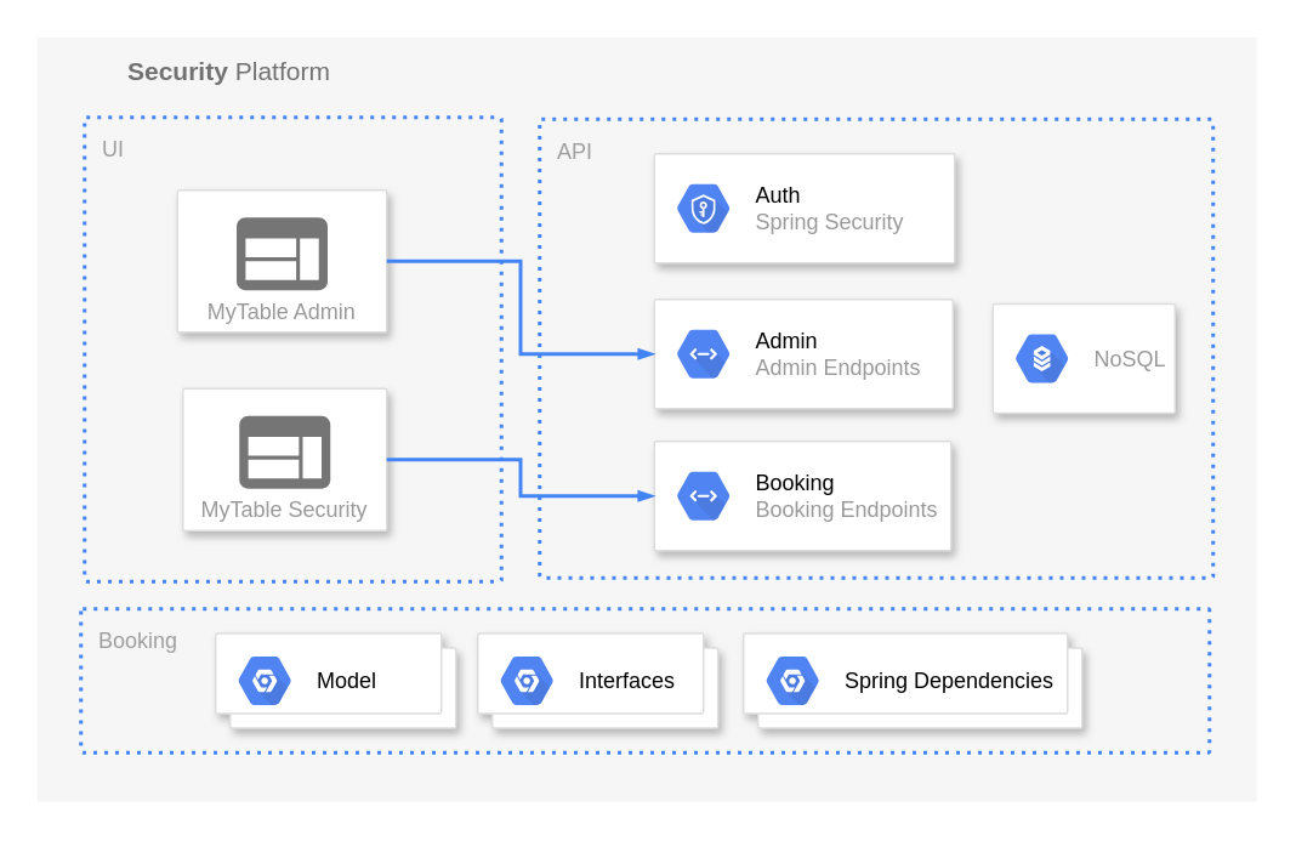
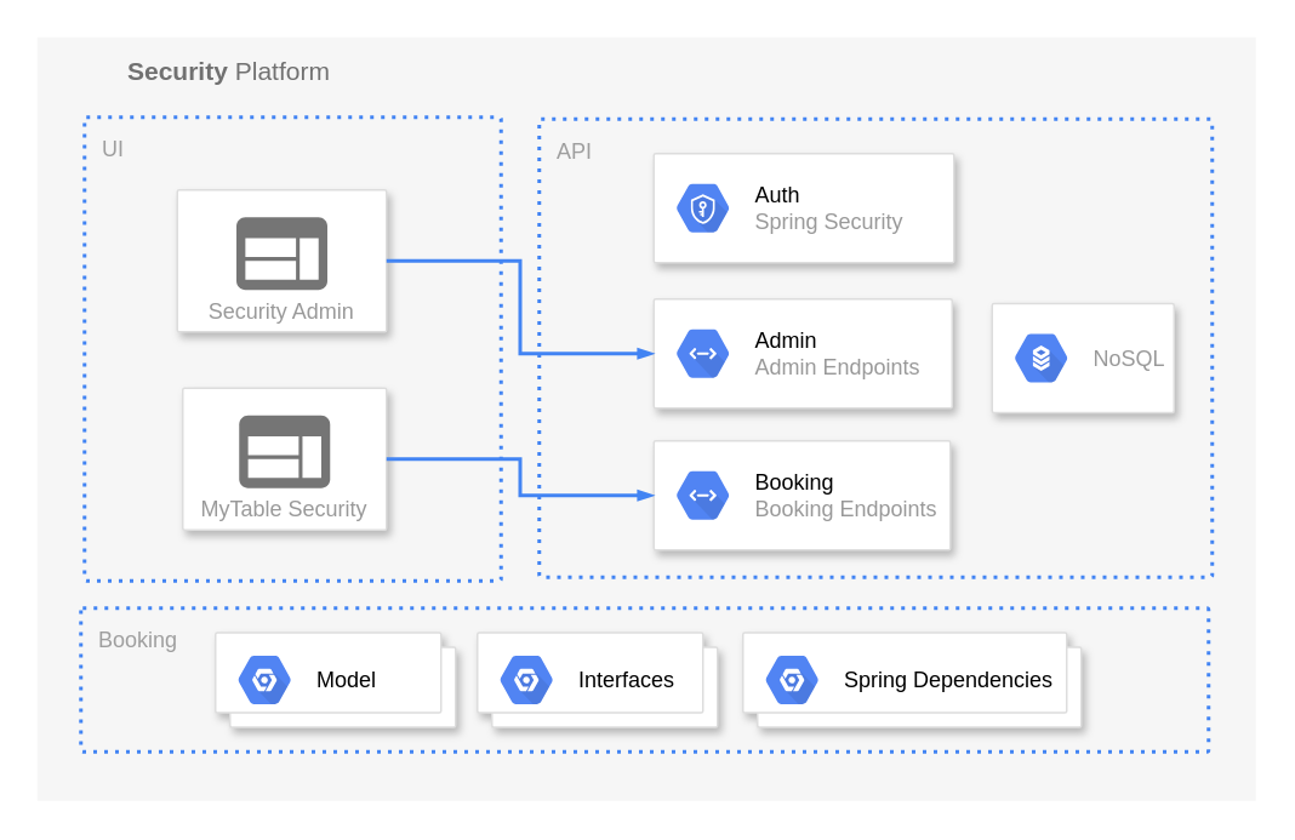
  <mxCell id="0" />
  <mxCell id="1" parent="0" />
  <mxCell id="2" value="&lt;b&gt;Security&amp;nbsp;&lt;/b&gt;Platform" style="fillColor=#F6F6F6;strokeColor=none;shadow=0;gradientColor=none;fontSize=14;align=left;spacing=10;fontColor=#717171;9E9E9E;verticalAlign=top;spacingTop=-4;fontStyle=0;spacingLeft=40;html=1;" parent="1" vertex="1"><mxGeometry x="20" y="20" width="670" height="420" as="geometry" /></mxCell>
  <mxCell id="3" value="API" style="rounded=1;absoluteArcSize=1;arcSize=2;html=1;strokeColor=#4284F3;gradientColor=none;shadow=0;dashed=1;fontSize=12;fontColor=#9E9E9E;align=left;verticalAlign=top;spacing=10;spacingTop=-4;fillColor=none;dashPattern=1 2;strokeWidth=2;" parent="1" vertex="1"><mxGeometry x="296" y="65" width="370" height="252" as="geometry" /></mxCell>
  <mxCell id="4" value="UI" style="rounded=1;absoluteArcSize=1;arcSize=2;html=1;strokeColor=#4284F3;gradientColor=none;shadow=0;dashed=1;fontSize=12;fontColor=#9E9E9E;align=left;verticalAlign=top;spacing=10;spacingTop=-4;fillColor=none;dashPattern=1 2;strokeWidth=2;" vertex="1" parent="1"><mxGeometry x="46" y="64" width="229" height="255" as="geometry" /></mxCell>
- <mxCell id="5" value="MyTable Admin" style="strokeColor=#dddddd;shadow=1;strokeWidth=1;rounded=1;absoluteArcSize=1;arcSize=2;labelPosition=center;verticalLabelPosition=middle;align=center;verticalAlign=bottom;spacingLeft=0;fontColor=#999999;fontSize=12;whiteSpace=wrap;spacingBottom=2;" vertex="1" parent="1"><mxGeometry x="97" y="104" width="115" height="78" as="geometry" /></mxCell>
+ <mxCell id="5" value="Security Admin" style="strokeColor=#dddddd;shadow=1;strokeWidth=1;rounded=1;absoluteArcSize=1;arcSize=2;labelPosition=center;verticalLabelPosition=middle;align=center;verticalAlign=bottom;spacingLeft=0;fontColor=#999999;fontSize=12;whiteSpace=wrap;spacingBottom=2;" vertex="1" parent="1"><mxGeometry x="97" y="104" width="115" height="78" as="geometry" /></mxCell>
  <mxCell id="6" value="" style="dashed=0;connectable=0;html=1;fillColor=#757575;strokeColor=none;shape=mxgraph.gcp2.application;part=1;" vertex="1" parent="5"><mxGeometry x="0.5" width="50" height="40" relative="1" as="geometry"><mxPoint x="-25" y="15" as="offset" /></mxGeometry></mxCell>
  <mxCell id="7" value="MyTable Security" style="strokeColor=#dddddd;shadow=1;strokeWidth=1;rounded=1;absoluteArcSize=1;arcSize=2;labelPosition=center;verticalLabelPosition=middle;align=center;verticalAlign=bottom;spacingLeft=0;fontColor=#999999;fontSize=12;whiteSpace=wrap;spacingBottom=2;" vertex="1" parent="1"><mxGeometry x="100" y="213" width="112" height="78" as="geometry" /></mxCell>
  <mxCell id="8" value="" style="dashed=0;connectable=0;html=1;fillColor=#757575;strokeColor=none;shape=mxgraph.gcp2.application;part=1;" vertex="1" parent="7"><mxGeometry x="0.5" width="50" height="40" relative="1" as="geometry"><mxPoint x="-25" y="15" as="offset" /></mxGeometry></mxCell>
  <mxCell id="9" value="" style="strokeColor=#dddddd;shadow=1;strokeWidth=1;rounded=1;absoluteArcSize=1;arcSize=2;" vertex="1" parent="1"><mxGeometry x="359" y="84" width="165" height="60" as="geometry" /></mxCell>
  <mxCell id="10" value="&lt;font color=&quot;#000000&quot;&gt;Auth&lt;/font&gt;&lt;br&gt;Spring Security" style="dashed=0;connectable=0;html=1;fillColor=#5184F3;strokeColor=none;shape=mxgraph.gcp2.hexIcon;prIcon=key_management_service;part=1;labelPosition=right;verticalLabelPosition=middle;align=left;verticalAlign=middle;spacingLeft=5;fontColor=#999999;fontSize=12;" vertex="1" parent="9"><mxGeometry y="0.5" width="44" height="39" relative="1" as="geometry"><mxPoint x="5" y="-19.5" as="offset" /></mxGeometry></mxCell>
  <mxCell id="11" value="" style="strokeColor=#dddddd;shadow=1;strokeWidth=1;rounded=1;absoluteArcSize=1;arcSize=2;" vertex="1" parent="1"><mxGeometry x="545" y="166.5" width="100" height="60" as="geometry" /></mxCell>
  <mxCell id="12" value="NoSQL" style="dashed=0;connectable=0;html=1;fillColor=#5184F3;strokeColor=none;shape=mxgraph.gcp2.hexIcon;prIcon=cloud_sql;part=1;labelPosition=right;verticalLabelPosition=middle;align=left;verticalAlign=middle;spacingLeft=5;fontColor=#999999;fontSize=12;" vertex="1" parent="11"><mxGeometry y="0.5" width="44" height="39" relative="1" as="geometry"><mxPoint x="5" y="-19.5" as="offset" /></mxGeometry></mxCell>
  <mxCell id="13" value="" style="strokeColor=#dddddd;shadow=1;strokeWidth=1;rounded=1;absoluteArcSize=1;arcSize=2;" vertex="1" parent="1"><mxGeometry x="359" y="164" width="164" height="60" as="geometry" /></mxCell>
  <mxCell id="14" value="&lt;font color=&quot;#000000&quot;&gt;Admin&lt;/font&gt;&lt;br&gt;Admin Endpoints" style="dashed=0;connectable=0;html=1;fillColor=#5184F3;strokeColor=none;shape=mxgraph.gcp2.hexIcon;prIcon=cloud_endpoints;part=1;labelPosition=right;verticalLabelPosition=middle;align=left;verticalAlign=middle;spacingLeft=5;fontColor=#999999;fontSize=12;" vertex="1" parent="13"><mxGeometry y="0.5" width="44" height="39" relative="1" as="geometry"><mxPoint x="5" y="-19.5" as="offset" /></mxGeometry></mxCell>
  <mxCell id="15" value="" style="strokeColor=#dddddd;shadow=1;strokeWidth=1;rounded=1;absoluteArcSize=1;arcSize=2;" vertex="1" parent="1"><mxGeometry x="359" y="242" width="163" height="60" as="geometry" /></mxCell>
  <mxCell id="16" value="&lt;font color=&quot;#000000&quot;&gt;Booking&lt;/font&gt;&lt;br&gt;Booking Endpoints" style="dashed=0;connectable=0;html=1;fillColor=#5184F3;strokeColor=none;shape=mxgraph.gcp2.hexIcon;prIcon=cloud_endpoints;part=1;labelPosition=right;verticalLabelPosition=middle;align=left;verticalAlign=middle;spacingLeft=5;fontColor=#999999;fontSize=12;" vertex="1" parent="15"><mxGeometry y="0.5" width="44" height="39" relative="1" as="geometry"><mxPoint x="5" y="-19.5" as="offset" /></mxGeometry></mxCell>
  <mxCell id="17" value="" style="group" vertex="1" connectable="0" parent="1"><mxGeometry x="44" y="334" width="620" height="79" as="geometry" /></mxCell>
  <mxCell id="18" value="Booking" style="rounded=1;absoluteArcSize=1;arcSize=2;html=1;strokeColor=#4284F3;gradientColor=none;shadow=0;dashed=1;fontSize=12;fontColor=#9E9E9E;align=left;verticalAlign=top;spacing=10;spacingTop=-4;fillColor=none;dashPattern=1 2;strokeWidth=2;" parent="17" vertex="1"><mxGeometry width="620" height="79" as="geometry" /></mxCell>
  <mxCell id="19" value="" style="shape=mxgraph.gcp2.doubleRect;strokeColor=#dddddd;shadow=1;strokeWidth=1;" vertex="1" parent="17"><mxGeometry x="74" y="13.5" width="132" height="52" as="geometry" /></mxCell>
  <mxCell id="20" value="&lt;font color=&quot;#000000&quot;&gt;Model&lt;/font&gt;&lt;br&gt;" style="dashed=0;connectable=0;html=1;fillColor=#5184F3;strokeColor=none;shape=mxgraph.gcp2.hexIcon;prIcon=placeholder;part=1;labelPosition=right;verticalLabelPosition=middle;align=left;verticalAlign=middle;spacingLeft=5;fontColor=#999999;fontSize=12;" vertex="1" parent="19"><mxGeometry y="0.5" width="44" height="39" relative="1" as="geometry"><mxPoint x="5" y="-19.5" as="offset" /></mxGeometry></mxCell>
  <mxCell id="21" value="" style="shape=mxgraph.gcp2.doubleRect;strokeColor=#dddddd;shadow=1;strokeWidth=1;" vertex="1" parent="17"><mxGeometry x="218" y="13.5" width="132" height="52" as="geometry" /></mxCell>
  <mxCell id="22" value="&lt;font color=&quot;#000000&quot;&gt;Interfaces&lt;/font&gt;" style="dashed=0;connectable=0;html=1;fillColor=#5184F3;strokeColor=none;shape=mxgraph.gcp2.hexIcon;prIcon=placeholder;part=1;labelPosition=right;verticalLabelPosition=middle;align=left;verticalAlign=middle;spacingLeft=5;fontColor=#999999;fontSize=12;" vertex="1" parent="21"><mxGeometry y="0.5" width="44" height="39" relative="1" as="geometry"><mxPoint x="5" y="-19.5" as="offset" /></mxGeometry></mxCell>
  <mxCell id="23" value="" style="shape=mxgraph.gcp2.doubleRect;strokeColor=#dddddd;shadow=1;strokeWidth=1;" vertex="1" parent="17"><mxGeometry x="364" y="13.5" width="186" height="52" as="geometry" /></mxCell>
  <mxCell id="24" value="&lt;font color=&quot;#000000&quot;&gt;Spring Dependencies&lt;/font&gt;" style="dashed=0;connectable=0;html=1;fillColor=#5184F3;strokeColor=none;shape=mxgraph.gcp2.hexIcon;prIcon=placeholder;part=1;labelPosition=right;verticalLabelPosition=middle;align=left;verticalAlign=middle;spacingLeft=5;fontColor=#999999;fontSize=12;" vertex="1" parent="23"><mxGeometry y="0.5" width="44" height="39" relative="1" as="geometry"><mxPoint x="5" y="-19.5" as="offset" /></mxGeometry></mxCell>
  <mxCell id="25" value="" style="edgeStyle=orthogonalEdgeStyle;fontSize=12;html=1;endArrow=blockThin;endFill=1;rounded=0;strokeWidth=2;endSize=4;startSize=4;dashed=0;strokeColor=#4284F3;exitX=1;exitY=0.5;exitDx=0;exitDy=0;entryX=0;entryY=0.5;entryDx=0;entryDy=0;" edge="1" parent="1" source="5" target="13"><mxGeometry width="100" relative="1" as="geometry"><mxPoint x="329" y="192" as="sourcePoint" /><mxPoint x="429" y="192" as="targetPoint" /></mxGeometry></mxCell>
  <mxCell id="26" value="" style="edgeStyle=orthogonalEdgeStyle;fontSize=12;html=1;endArrow=blockThin;endFill=1;rounded=0;strokeWidth=2;endSize=4;startSize=4;dashed=0;strokeColor=#4284F3;exitX=1;exitY=0.5;exitDx=0;exitDy=0;entryX=0;entryY=0.5;entryDx=0;entryDy=0;" edge="1" parent="1" source="7" target="15"><mxGeometry width="100" relative="1" as="geometry"><mxPoint x="329" y="192" as="sourcePoint" /><mxPoint x="429" y="192" as="targetPoint" /></mxGeometry></mxCell>
